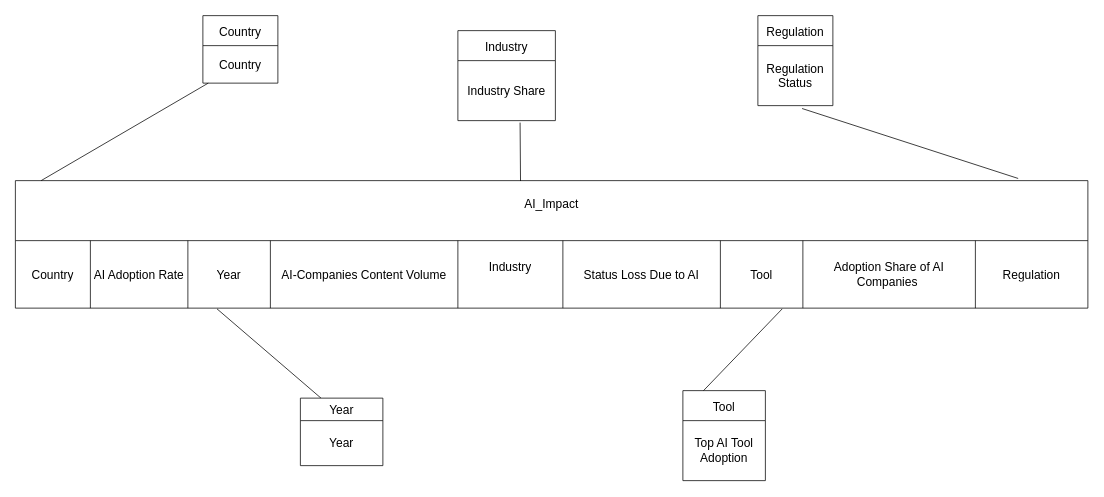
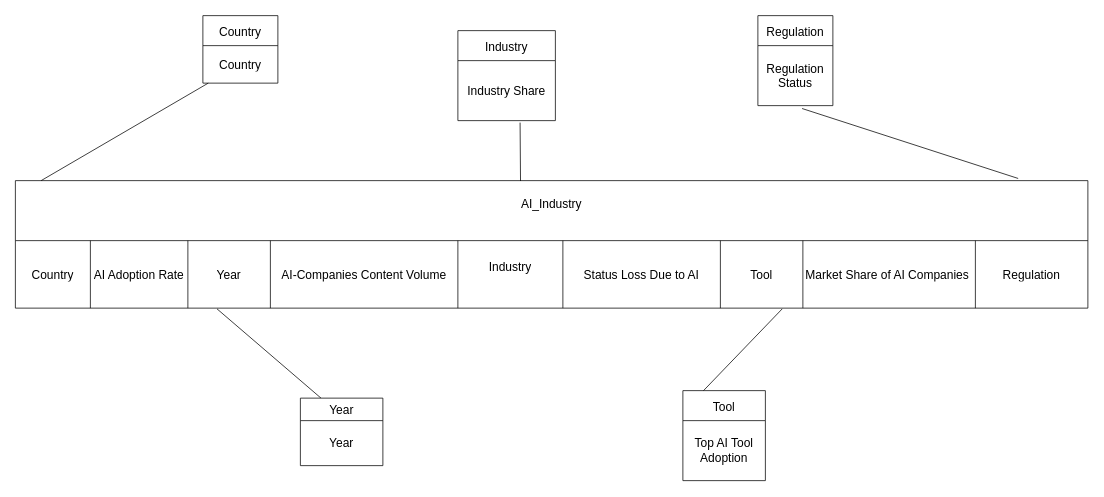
  <mxCell id="0" />
  <mxCell id="1" parent="0" />
- <mxCell id="2" value="&#10;AI_Impact&#10;&#10;" style="shape=table;startSize=80;container=1;collapsible=0;childLayout=tableLayout;strokeColor=default;fontSize=16;" vertex="1" parent="1"><mxGeometry x="20" y="240" width="1430" height="170.0" as="geometry" /></mxCell>
+ <mxCell id="2" value="&#10;AI_Industry&#10;&#10;" style="shape=table;startSize=80;container=1;collapsible=0;childLayout=tableLayout;strokeColor=default;fontSize=16;" vertex="1" parent="1"><mxGeometry x="20" y="240" width="1430" height="170.0" as="geometry" /></mxCell>
  <mxCell id="3" value="" style="shape=tableRow;horizontal=0;startSize=0;swimlaneHead=0;swimlaneBody=0;strokeColor=inherit;top=0;left=0;bottom=0;right=0;collapsible=0;dropTarget=0;fillColor=none;points=[[0,0.5],[1,0.5]];portConstraint=eastwest;fontSize=16;" vertex="1" parent="2"><mxGeometry y="80" width="1430" height="90" as="geometry" /></mxCell>
  <mxCell id="4" value="Country" style="shape=partialRectangle;html=1;whiteSpace=wrap;connectable=0;strokeColor=inherit;overflow=hidden;fillColor=none;top=0;left=0;bottom=0;right=0;pointerEvents=1;fontSize=16;" vertex="1" parent="3"><mxGeometry width="100" height="90" as="geometry"><mxRectangle width="100" height="90" as="alternateBounds" /></mxGeometry></mxCell>
  <mxCell id="5" value="AI Adoption Rate" style="shape=partialRectangle;html=1;whiteSpace=wrap;connectable=0;strokeColor=inherit;overflow=hidden;fillColor=none;top=0;left=0;bottom=0;right=0;pointerEvents=1;fontSize=16;" vertex="1" parent="3"><mxGeometry x="100" width="130" height="90" as="geometry"><mxRectangle width="130" height="90" as="alternateBounds" /></mxGeometry></mxCell>
  <mxCell id="6" value="Year" style="shape=partialRectangle;html=1;whiteSpace=wrap;connectable=0;strokeColor=inherit;overflow=hidden;fillColor=none;top=0;left=0;bottom=0;right=0;pointerEvents=1;fontSize=16;" vertex="1" parent="3"><mxGeometry x="230" width="110" height="90" as="geometry"><mxRectangle width="110" height="90" as="alternateBounds" /></mxGeometry></mxCell>
  <mxCell id="7" value="AI-Companies Content Volume" style="shape=partialRectangle;html=1;whiteSpace=wrap;connectable=0;strokeColor=inherit;overflow=hidden;fillColor=none;top=0;left=0;bottom=0;right=0;pointerEvents=1;fontSize=16;" vertex="1" parent="3"><mxGeometry x="340" width="250" height="90" as="geometry"><mxRectangle width="250" height="90" as="alternateBounds" /></mxGeometry></mxCell>
  <mxCell id="8" value="&#10;Industry&#10;&#10;" style="shape=partialRectangle;html=1;whiteSpace=wrap;connectable=0;strokeColor=inherit;overflow=hidden;fillColor=none;top=0;left=0;bottom=0;right=0;pointerEvents=1;fontSize=16;" vertex="1" parent="3"><mxGeometry x="590" width="140" height="90" as="geometry"><mxRectangle width="140" height="90" as="alternateBounds" /></mxGeometry></mxCell>
  <mxCell id="9" value="Status Loss Due to AI" style="shape=partialRectangle;html=1;whiteSpace=wrap;connectable=0;strokeColor=inherit;overflow=hidden;fillColor=none;top=0;left=0;bottom=0;right=0;pointerEvents=1;fontSize=16;" vertex="1" parent="3"><mxGeometry x="730" width="210" height="90" as="geometry"><mxRectangle width="210" height="90" as="alternateBounds" /></mxGeometry></mxCell>
  <mxCell id="10" value="Tool" style="shape=partialRectangle;html=1;whiteSpace=wrap;connectable=0;strokeColor=inherit;overflow=hidden;fillColor=none;top=0;left=0;bottom=0;right=0;pointerEvents=1;fontSize=16;" vertex="1" parent="3"><mxGeometry x="940" width="110" height="90" as="geometry"><mxRectangle width="110" height="90" as="alternateBounds" /></mxGeometry></mxCell>
- <mxCell id="11" value="&lt;div style=&quot;&quot;&gt;Adoption Share of AI Companies&amp;nbsp;&lt;/div&gt;" style="shape=partialRectangle;html=1;whiteSpace=wrap;connectable=0;strokeColor=inherit;overflow=hidden;fillColor=none;top=0;left=0;bottom=0;right=0;pointerEvents=1;fontSize=16;align=center;" vertex="1" parent="3"><mxGeometry x="1050" width="230" height="90" as="geometry"><mxRectangle width="230" height="90" as="alternateBounds" /></mxGeometry></mxCell>
+ <mxCell id="11" value="&lt;div style=&quot;&quot;&gt;Market Share of AI Companies&amp;nbsp;&lt;/div&gt;" style="shape=partialRectangle;html=1;whiteSpace=wrap;connectable=0;strokeColor=inherit;overflow=hidden;fillColor=none;top=0;left=0;bottom=0;right=0;pointerEvents=1;fontSize=16;align=center;" vertex="1" parent="3"><mxGeometry x="1050" width="230" height="90" as="geometry"><mxRectangle width="230" height="90" as="alternateBounds" /></mxGeometry></mxCell>
  <mxCell id="12" value="Regulation" style="shape=partialRectangle;html=1;whiteSpace=wrap;connectable=0;strokeColor=inherit;overflow=hidden;fillColor=none;top=0;left=0;bottom=0;right=0;pointerEvents=1;fontSize=16;" vertex="1" parent="3"><mxGeometry x="1280" width="150" height="90" as="geometry"><mxRectangle width="150" height="90" as="alternateBounds" /></mxGeometry></mxCell>
  <mxCell id="13" value="Regulation" style="shape=table;startSize=40;container=1;collapsible=0;childLayout=tableLayout;strokeColor=default;fontSize=16;" vertex="1" parent="1"><mxGeometry x="1010" y="20" width="100" height="120.0" as="geometry" /></mxCell>
  <mxCell id="14" value="" style="shape=tableRow;horizontal=0;startSize=0;swimlaneHead=0;swimlaneBody=0;strokeColor=inherit;top=0;left=0;bottom=0;right=0;collapsible=0;dropTarget=0;fillColor=none;points=[[0,0.5],[1,0.5]];portConstraint=eastwest;fontSize=16;" vertex="1" parent="13"><mxGeometry y="40" width="100" height="80" as="geometry" /></mxCell>
  <mxCell id="15" value="&#10;Regulation Status&#10;&#10;" style="shape=partialRectangle;html=1;whiteSpace=wrap;connectable=0;strokeColor=inherit;overflow=hidden;fillColor=none;top=0;left=0;bottom=0;right=0;pointerEvents=1;fontSize=16;" vertex="1" parent="14"><mxGeometry width="100" height="80" as="geometry"><mxRectangle width="100" height="80" as="alternateBounds" /></mxGeometry></mxCell>
  <mxCell id="16" value="Country" style="shape=table;startSize=40;container=1;collapsible=0;childLayout=tableLayout;strokeColor=default;fontSize=16;" vertex="1" parent="1"><mxGeometry x="270" y="20" width="100.0" height="90.0" as="geometry" /></mxCell>
  <mxCell id="17" value="" style="shape=tableRow;horizontal=0;startSize=0;swimlaneHead=0;swimlaneBody=0;strokeColor=inherit;top=0;left=0;bottom=0;right=0;collapsible=0;dropTarget=0;fillColor=none;points=[[0,0.5],[1,0.5]];portConstraint=eastwest;fontSize=16;" vertex="1" parent="16"><mxGeometry y="40" width="100.0" height="50" as="geometry" /></mxCell>
  <mxCell id="18" value="Country" style="shape=partialRectangle;html=1;whiteSpace=wrap;connectable=0;strokeColor=inherit;overflow=hidden;fillColor=none;top=0;left=0;bottom=0;right=0;pointerEvents=1;fontSize=16;" vertex="1" parent="17"><mxGeometry width="100" height="50" as="geometry"><mxRectangle width="100" height="50" as="alternateBounds" /></mxGeometry></mxCell>
  <mxCell id="19" value="Tool" style="shape=table;startSize=40;container=1;collapsible=0;childLayout=tableLayout;strokeColor=default;fontSize=16;" vertex="1" parent="1"><mxGeometry x="910" y="520" width="110" height="120" as="geometry" /></mxCell>
  <mxCell id="20" value="" style="shape=tableRow;horizontal=0;startSize=0;swimlaneHead=0;swimlaneBody=0;strokeColor=inherit;top=0;left=0;bottom=0;right=0;collapsible=0;dropTarget=0;fillColor=none;points=[[0,0.5],[1,0.5]];portConstraint=eastwest;fontSize=16;" vertex="1" parent="19"><mxGeometry y="40" width="110" height="80" as="geometry" /></mxCell>
  <mxCell id="21" value="Top AI Tool Adoption" style="shape=partialRectangle;html=1;whiteSpace=wrap;connectable=0;strokeColor=inherit;overflow=hidden;fillColor=none;top=0;left=0;bottom=0;right=0;pointerEvents=1;fontSize=16;" vertex="1" parent="20"><mxGeometry width="110" height="80" as="geometry"><mxRectangle width="110" height="80" as="alternateBounds" /></mxGeometry></mxCell>
  <mxCell id="22" value="Industry" style="shape=table;startSize=40;container=1;collapsible=0;childLayout=tableLayout;strokeColor=default;fontSize=16;" vertex="1" parent="1"><mxGeometry x="610" y="40" width="130" height="120.0" as="geometry" /></mxCell>
  <mxCell id="23" value="" style="shape=tableRow;horizontal=0;startSize=0;swimlaneHead=0;swimlaneBody=0;strokeColor=inherit;top=0;left=0;bottom=0;right=0;collapsible=0;dropTarget=0;fillColor=none;points=[[0,0.5],[1,0.5]];portConstraint=eastwest;fontSize=16;" vertex="1" parent="22"><mxGeometry y="40" width="130" height="80" as="geometry" /></mxCell>
  <mxCell id="24" value="Industry Share" style="shape=partialRectangle;html=1;whiteSpace=wrap;connectable=0;strokeColor=inherit;overflow=hidden;fillColor=none;top=0;left=0;bottom=0;right=0;pointerEvents=1;fontSize=16;" vertex="1" parent="23"><mxGeometry width="130" height="80" as="geometry"><mxRectangle width="130" height="80" as="alternateBounds" /></mxGeometry></mxCell>
  <mxCell id="25" value="" style="endArrow=none;html=1;rounded=0;entryX=0.25;entryY=0;entryDx=0;entryDy=0;exitX=0.188;exitY=1.011;exitDx=0;exitDy=0;exitPerimeter=0;" edge="1" parent="1" source="3" target="30"><mxGeometry relative="1" as="geometry"><mxPoint x="310" y="420" as="sourcePoint" /><mxPoint x="455" y="510" as="targetPoint" /></mxGeometry></mxCell>
  <mxCell id="26" value="" style="endArrow=none;html=1;rounded=0;entryX=0.024;entryY=0;entryDx=0;entryDy=0;entryPerimeter=0;" edge="1" parent="1" source="17" target="2"><mxGeometry relative="1" as="geometry"><mxPoint x="30" y="160" as="sourcePoint" /><mxPoint x="196" y="259" as="targetPoint" /></mxGeometry></mxCell>
  <mxCell id="27" value="" style="endArrow=none;html=1;rounded=0;exitX=0.471;exitY=0.003;exitDx=0;exitDy=0;exitPerimeter=0;entryX=0.638;entryY=1.033;entryDx=0;entryDy=0;entryPerimeter=0;" edge="1" parent="1" source="2" target="23"><mxGeometry relative="1" as="geometry"><mxPoint x="680" y="230" as="sourcePoint" /><mxPoint x="694" y="150" as="targetPoint" /></mxGeometry></mxCell>
  <mxCell id="28" value="" style="endArrow=none;html=1;rounded=0;entryX=0.715;entryY=1.011;entryDx=0;entryDy=0;entryPerimeter=0;exitX=0.25;exitY=0;exitDx=0;exitDy=0;" edge="1" parent="1" source="19" target="3"><mxGeometry relative="1" as="geometry"><mxPoint x="1010" y="480" as="sourcePoint" /><mxPoint x="1170" y="480" as="targetPoint" /></mxGeometry></mxCell>
  <mxCell id="29" value="" style="endArrow=none;html=1;rounded=0;entryX=0.935;entryY=-0.017;entryDx=0;entryDy=0;entryPerimeter=0;exitX=0.589;exitY=1.048;exitDx=0;exitDy=0;exitPerimeter=0;" edge="1" parent="1" source="14" target="2"><mxGeometry relative="1" as="geometry"><mxPoint x="1130" y="90" as="sourcePoint" /><mxPoint x="1344" y="411" as="targetPoint" /></mxGeometry></mxCell>
  <mxCell id="30" value="Year" style="shape=table;startSize=30;container=1;collapsible=0;childLayout=tableLayout;strokeColor=default;fontSize=16;" vertex="1" parent="1"><mxGeometry x="400" y="530" width="110" height="90" as="geometry" /></mxCell>
  <mxCell id="31" value="" style="shape=tableRow;horizontal=0;startSize=0;swimlaneHead=0;swimlaneBody=0;strokeColor=inherit;top=0;left=0;bottom=0;right=0;collapsible=0;dropTarget=0;fillColor=none;points=[[0,0.5],[1,0.5]];portConstraint=eastwest;fontSize=16;" vertex="1" parent="30"><mxGeometry y="30" width="110" height="60" as="geometry" /></mxCell>
  <mxCell id="32" value="Year" style="shape=partialRectangle;html=1;whiteSpace=wrap;connectable=0;strokeColor=inherit;overflow=hidden;fillColor=none;top=0;left=0;bottom=0;right=0;pointerEvents=1;fontSize=16;" vertex="1" parent="31"><mxGeometry width="110" height="60" as="geometry"><mxRectangle width="110" height="60" as="alternateBounds" /></mxGeometry></mxCell>
